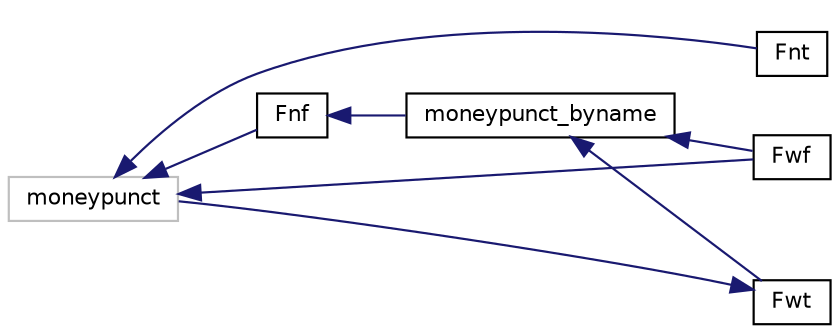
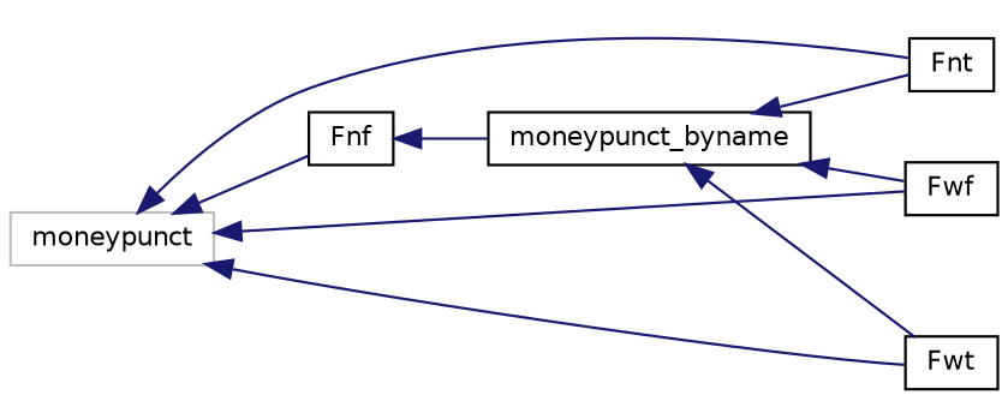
  digraph {
    rankdir=LR
    node [color=black fillcolor=white fontname=Helvetica fontsize=10 shape=record style=filled]
    edge [color=midnightblue dir=back fontname=Helvetica fontsize=10 labelfontname=Helvetica labelfontsize=10 style=solid]
    n1 [color=grey75 height=0.2 label=moneypunct width=0.4]
    n2 [height=0.2 label=Fnf width=0.4]
    n3 [height=0.2 label=Fnt width=0.4]
    n4 [height=0.2 label=Fwf width=0.4]
    n5 [height=0.2 label=Fwt width=0.4]
    n6 [height=0.2 label=moneypunct_byname width=0.4]
    n1 -> n2
    n1 -> n3
    n1 -> n4
-   n5 -> n1
+   n1 -> n5
    n2 -> n6
+   n6 -> n3
    n6 -> n4
    n6 -> n5
  }
